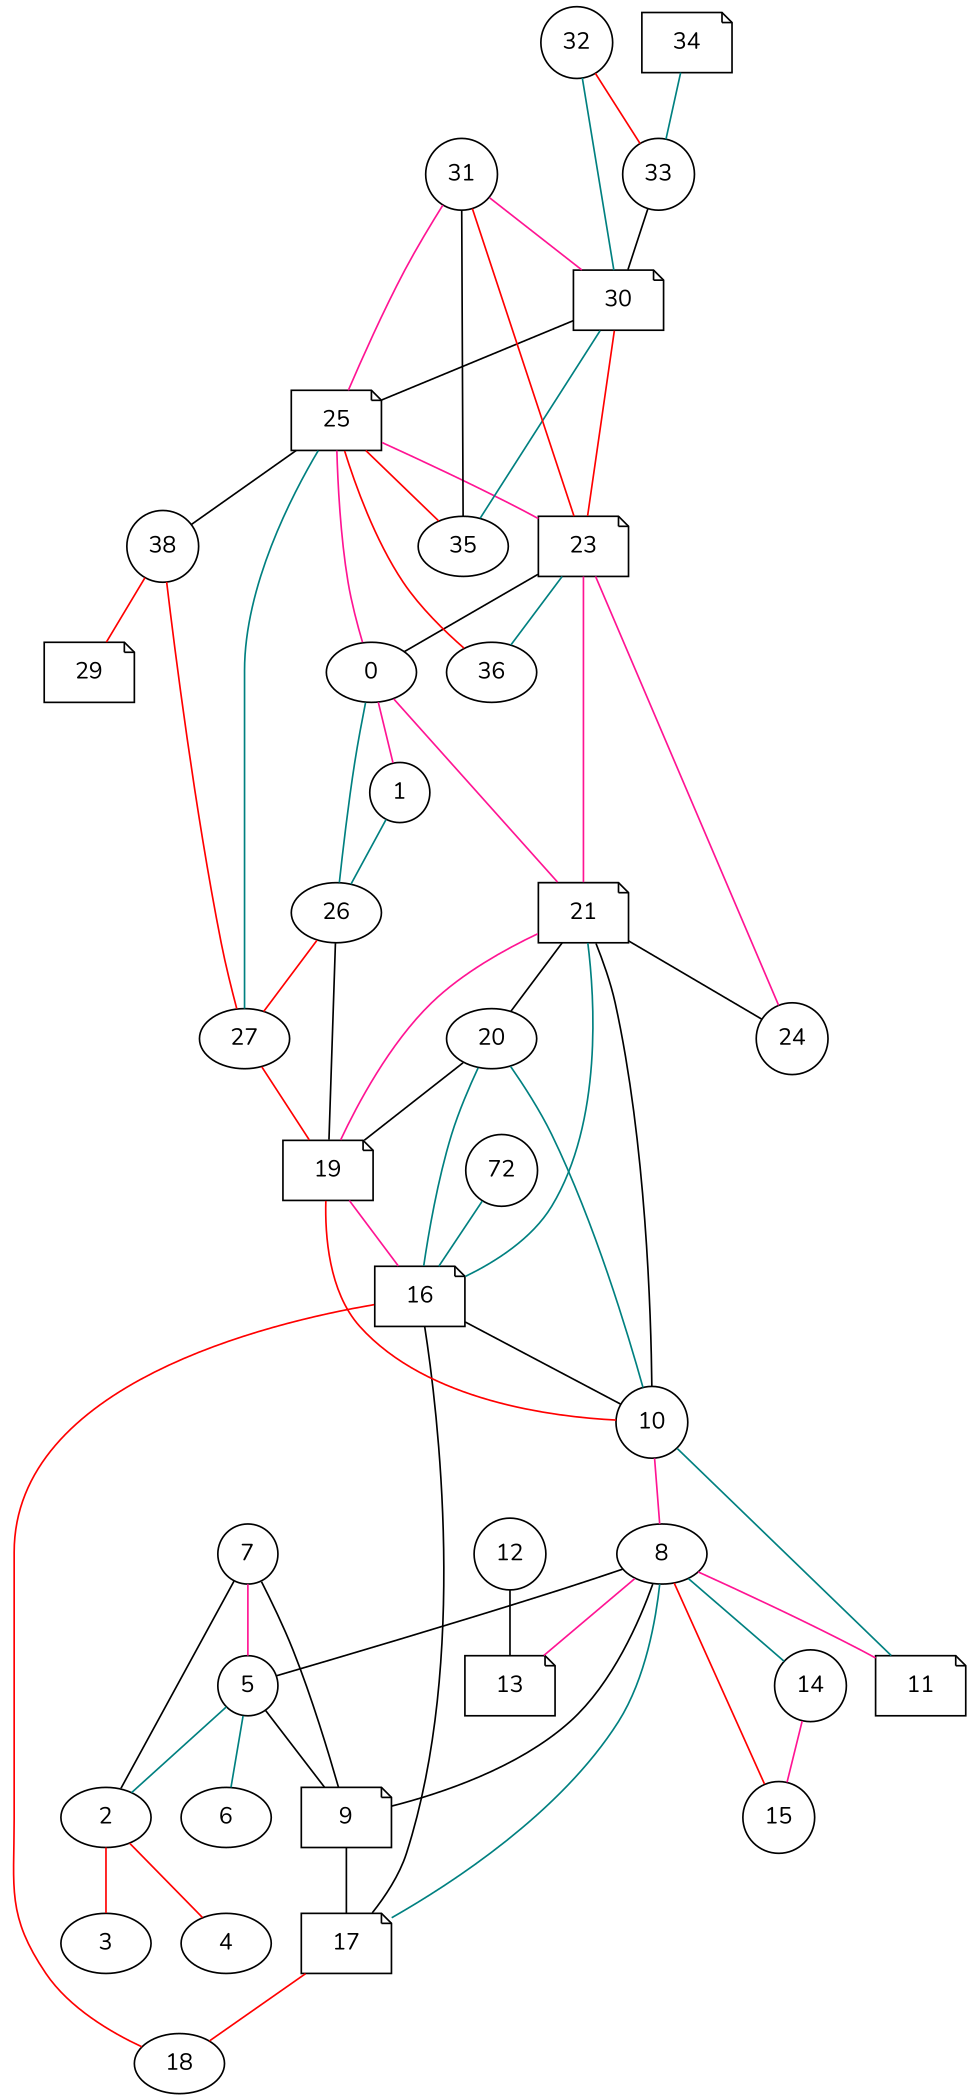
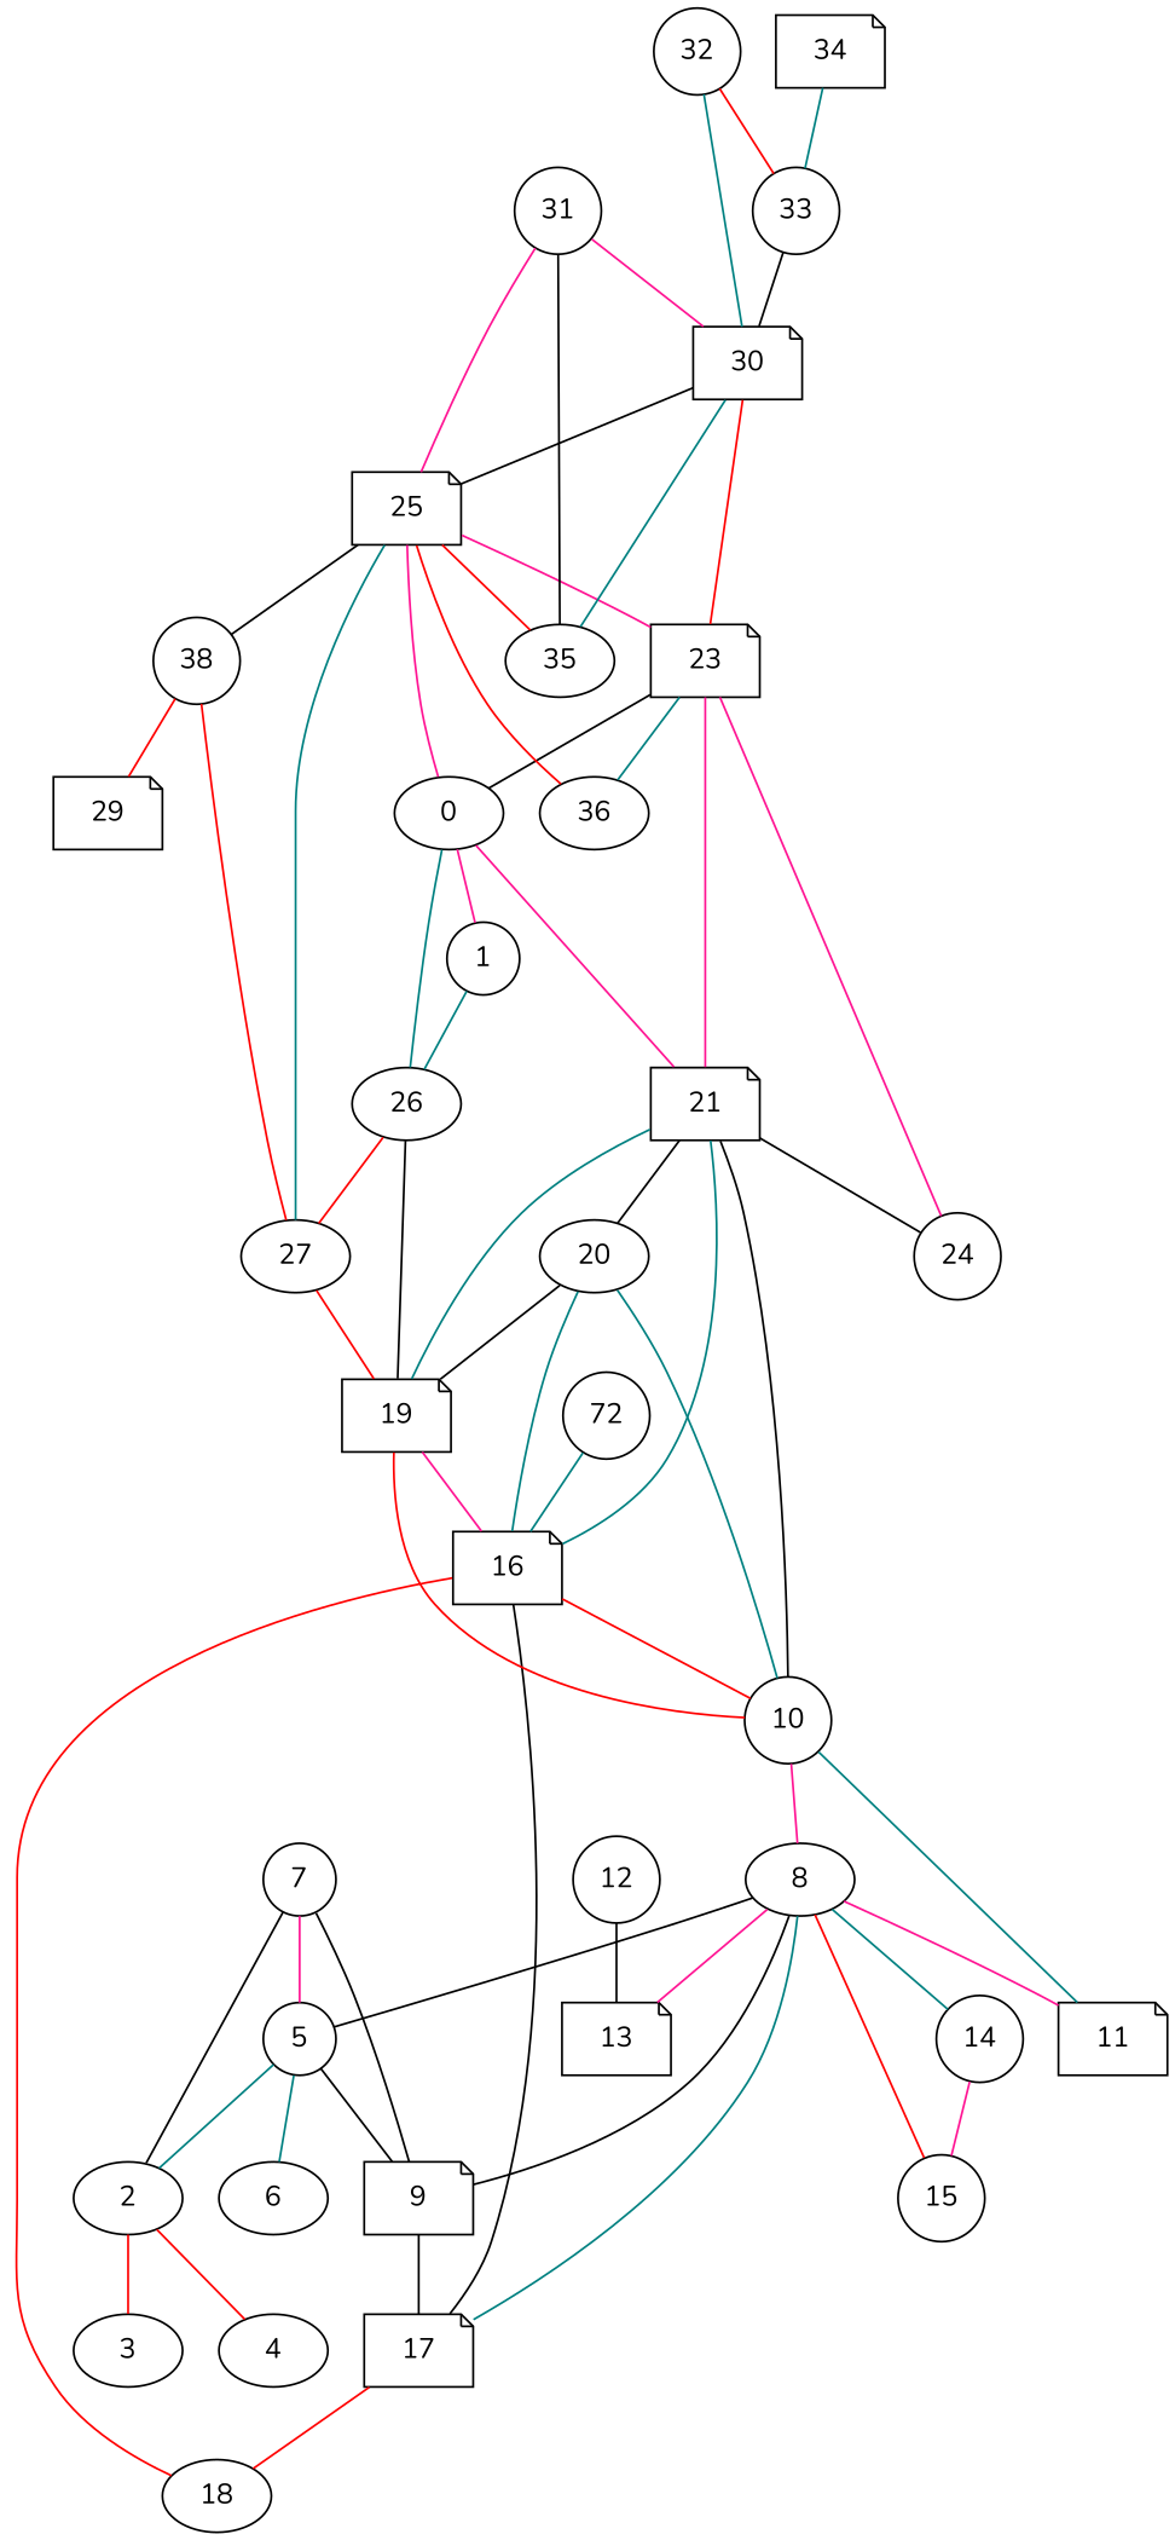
  graph {
    fontname=Nunito
    node [fontname=Nunito shape=circle]
    edge [color=black fontname=Nunito]
    0 [shape=ellipse]
    1
    21 [shape=note]
    26 [shape=ellipse]
    10
    16 [shape=note]
    19 [shape=note]
    20 [shape=ellipse]
    24
    27 [shape=ellipse]
    2 [shape=ellipse]
    3 [shape=ellipse]
    4 [shape=ellipse]
    5
    6 [shape=ellipse]
    9 [shape=note]
    17 [shape=note]
    7
    8 [shape=ellipse]
    11 [shape=note]
    13 [shape=note]
    14
    15
    12
    18 [shape=ellipse]
    n26 [label=72]
    23 [shape=note]
    36 [shape=ellipse]
    25 [shape=note]
    n30 [label=38]
    35 [shape=ellipse]
    29 [shape=note]
    30 [shape=note]
    31
    32
    33
    34 [shape=note]
    0 -- 1 [color=deeppink]
    0 -- 21 [color=deeppink]
    0 -- 26 [color=teal]
    1 -- 26 [color=teal]
    21 -- 10
    21 -- 16 [color=teal]
-   21 -- 19 [color=deeppink]
+   21 -- 19 [color=teal]
    21 -- 20
    21 -- 24
    26 -- 19
    26 -- 27 [color=red]
    10 -- 8 [color=deeppink]
    10 -- 11 [color=teal]
-   16 -- 10
+   16 -- 10 [color=red]
    16 -- 17
    16 -- 18 [color=red]
    19 -- 10 [color=red]
    19 -- 16 [color=deeppink]
    20 -- 10 [color=teal]
    20 -- 16 [color=teal]
    20 -- 19
    27 -- 19 [color=red]
    2 -- 3 [color=red]
    2 -- 4 [color=red]
    5 -- 2 [color=teal]
    5 -- 6 [color=teal]
    5 -- 9
    9 -- 17
    17 -- 18 [color=red]
    7 -- 2
    7 -- 5 [color=deeppink]
    7 -- 9
    8 -- 5
    8 -- 9
    8 -- 17 [color=teal]
    8 -- 11 [color=deeppink]
    8 -- 13 [color=deeppink]
    8 -- 14 [color=teal]
    8 -- 15 [color=red]
    14 -- 15 [color=deeppink]
    12 -- 13
    n26 -- 16 [color=teal]
    23 -- 0
    23 -- 21 [color=deeppink]
    23 -- 24 [color=deeppink]
    23 -- 36 [color=teal]
    25 -- 0 [color=deeppink]
    25 -- 27 [color=teal]
    25 -- 23 [color=deeppink]
    25 -- 36 [color=red]
    25 -- n30
    25 -- 35 [color=red]
    n30 -- 27 [color=red]
    n30 -- 29 [color=red]
    30 -- 23 [color=red]
    30 -- 25
    30 -- 35 [color=teal]
-   31 -- 23 [color=red]
    31 -- 25 [color=deeppink]
    31 -- 35
    31 -- 30 [color=deeppink]
    32 -- 30 [color=teal]
    32 -- 33 [color=red]
    33 -- 30
    34 -- 33 [color=teal]
  }
